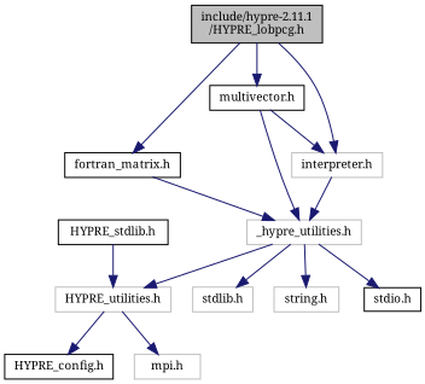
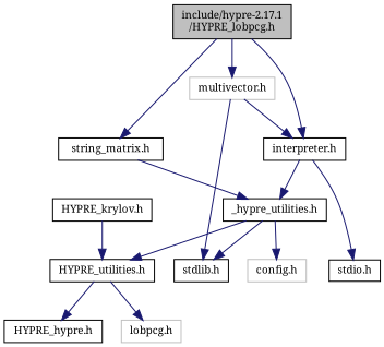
  digraph {
    fontname="Noto Serif"
    node [color=black fillcolor=white fontname="Noto Serif" fontsize=10 shape=record style=filled]
    edge [color=midnightblue fontname="Noto Serif" fontsize=10 labelfontname=Helvetica labelfontsize=10 style=solid]
-   n1 [fillcolor=grey75 fontcolor=black height=0.2 label="include/hypre-2.11.1\l/HYPRE_lobpcg.h" width=0.4]
-   n2 [height=0.2 label="fortran_matrix.h" width=0.4]
-   n3 [height=0.2 label="multivector.h" width=0.4]
-   n4 [color=grey75 height=0.2 label="interpreter.h" width=0.4]
-   n5 [height=0.2 label="HYPRE_stdlib.h" width=0.4]
-   n6 [color=grey75 height=0.2 label="HYPRE_utilities.h" width=0.4]
-   n7 [color=grey75 height=0.2 label="_hypre_utilities.h" width=0.4]
-   n8 [height=0.2 label="HYPRE_config.h" width=0.4]
-   n9 [color=grey75 height=0.2 label="mpi.h" width=0.4]
+   n1 [fillcolor=grey75 fontcolor=black height=0.2 label="include/hypre-2.17.1\l/HYPRE_lobpcg.h" width=0.4]
+   n2 [height=0.2 label="string_matrix.h" width=0.4]
+   n3 [color=grey75 height=0.2 label="multivector.h" width=0.4]
+   n4 [height=0.2 label="interpreter.h" width=0.4]
+   n5 [height=0.2 label="HYPRE_krylov.h" width=0.4]
+   n6 [height=0.2 label="HYPRE_utilities.h" width=0.4]
+   n7 [height=0.2 label="_hypre_utilities.h" width=0.4]
+   n8 [height=0.2 label="HYPRE_hypre.h" width=0.4]
+   n9 [color=grey75 height=0.2 label="lobpcg.h" width=0.4]
    n10 [height=0.2 label="stdio.h" width=0.4]
-   n11 [color=grey75 height=0.2 label="stdlib.h" width=0.4]
-   n12 [color=grey75 height=0.2 label="string.h" width=0.4]
+   n11 [height=0.2 label="stdlib.h" width=0.4]
+   n12 [color=grey75 height=0.2 label="config.h" width=0.4]
    n1 -> n2
    n1 -> n3
    n1 -> n4
    n2 -> n7
    n3 -> n4
-   n3 -> n7
+   n3 -> n11
    n4 -> n7
    n5 -> n6
    n6 -> n8
    n6 -> n9
    n7 -> n6
-   n7 -> n10
+   n4 -> n10
    n7 -> n11
    n7 -> n12
  }
